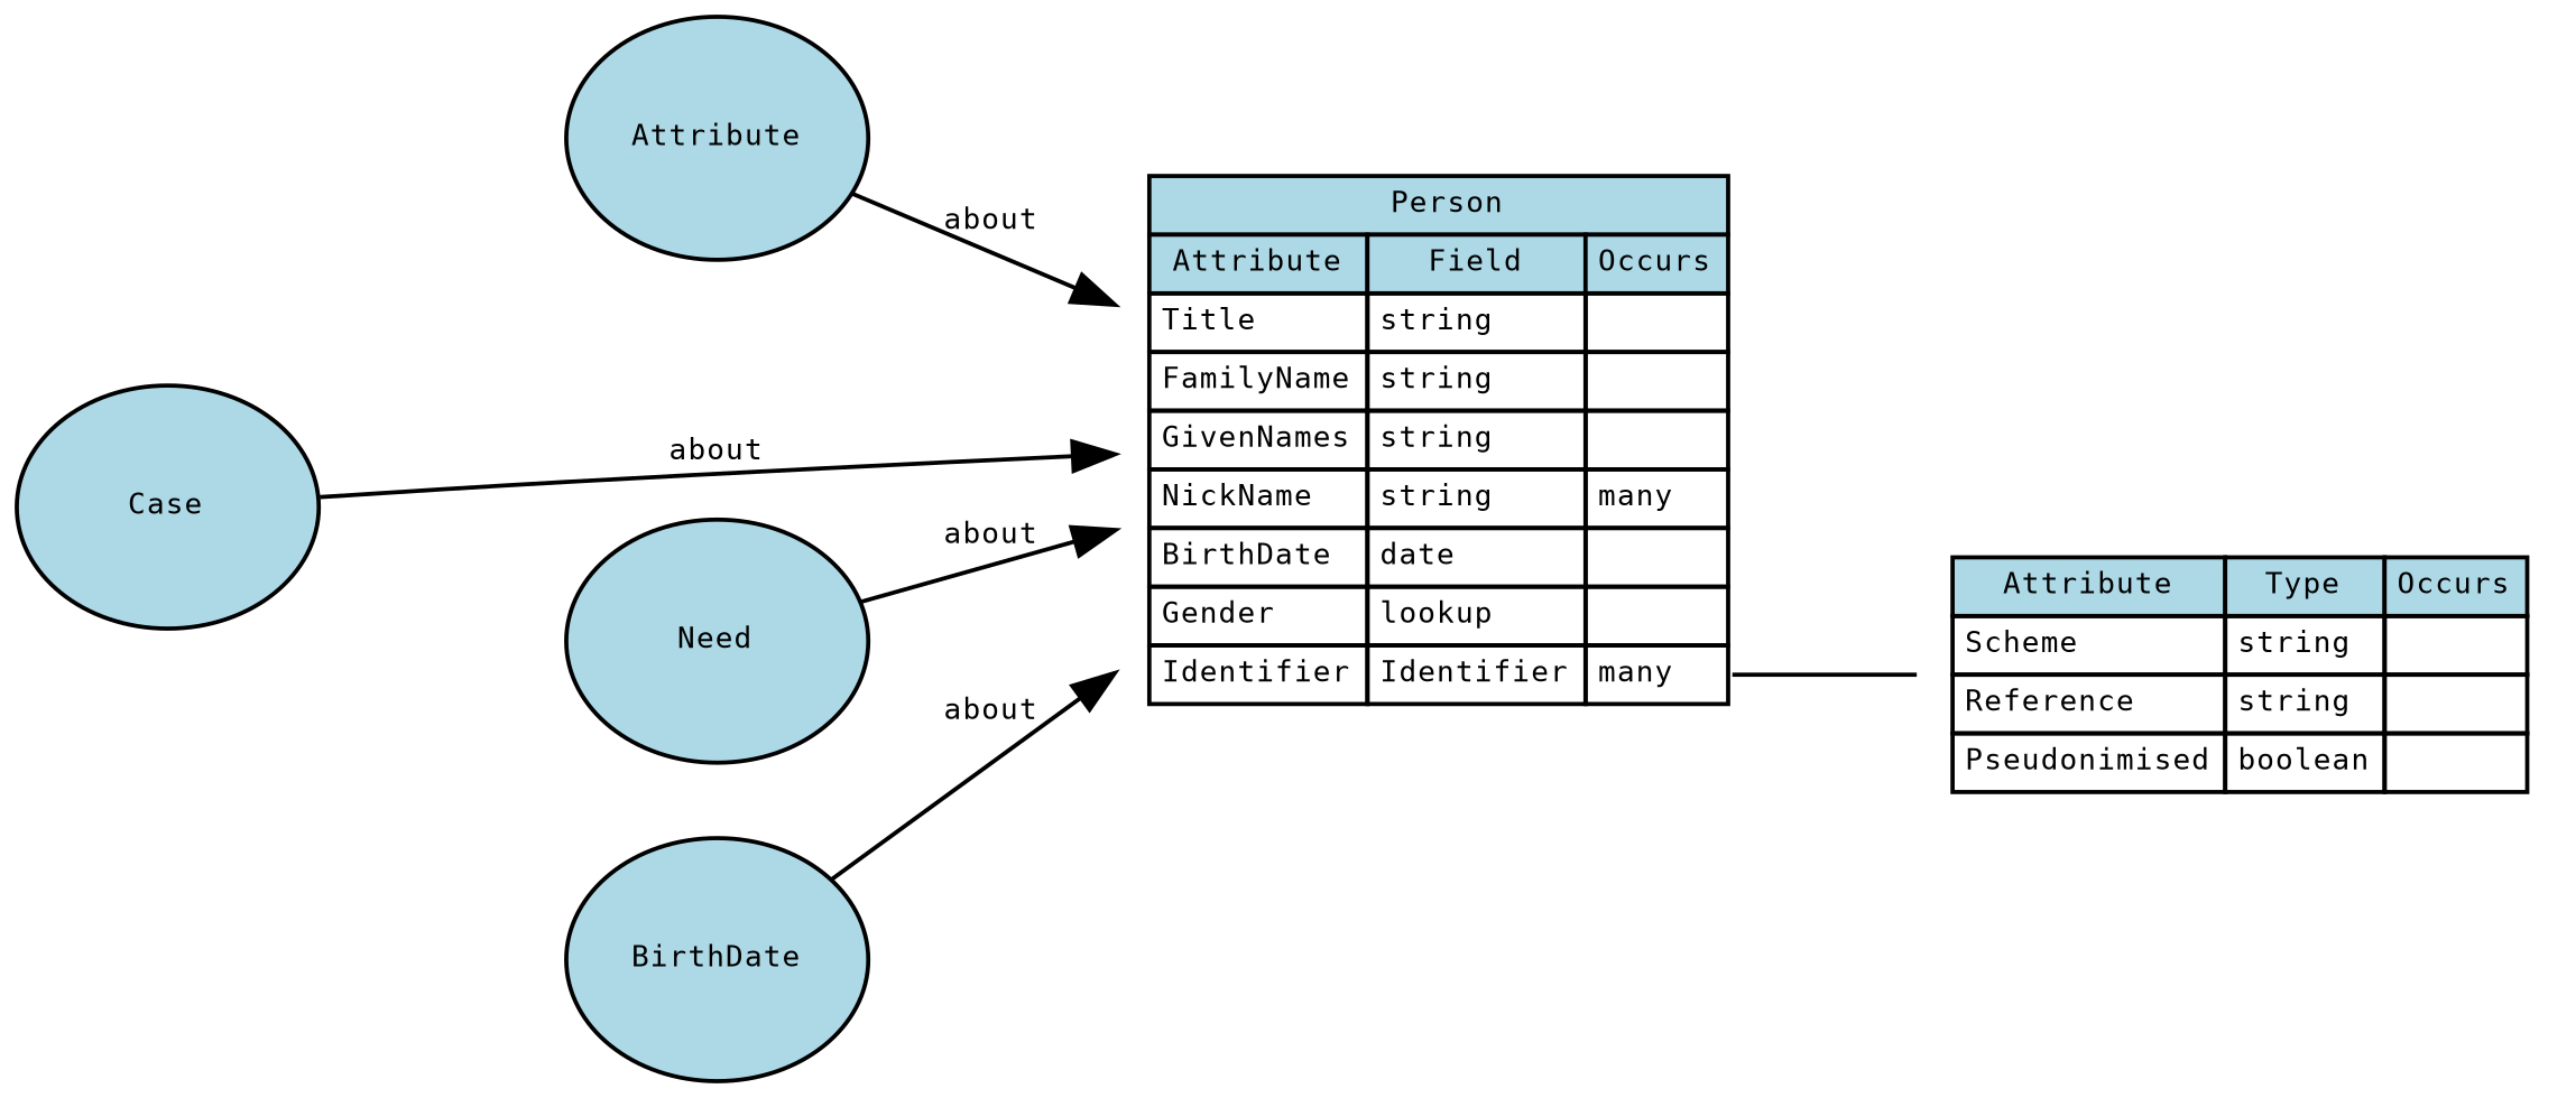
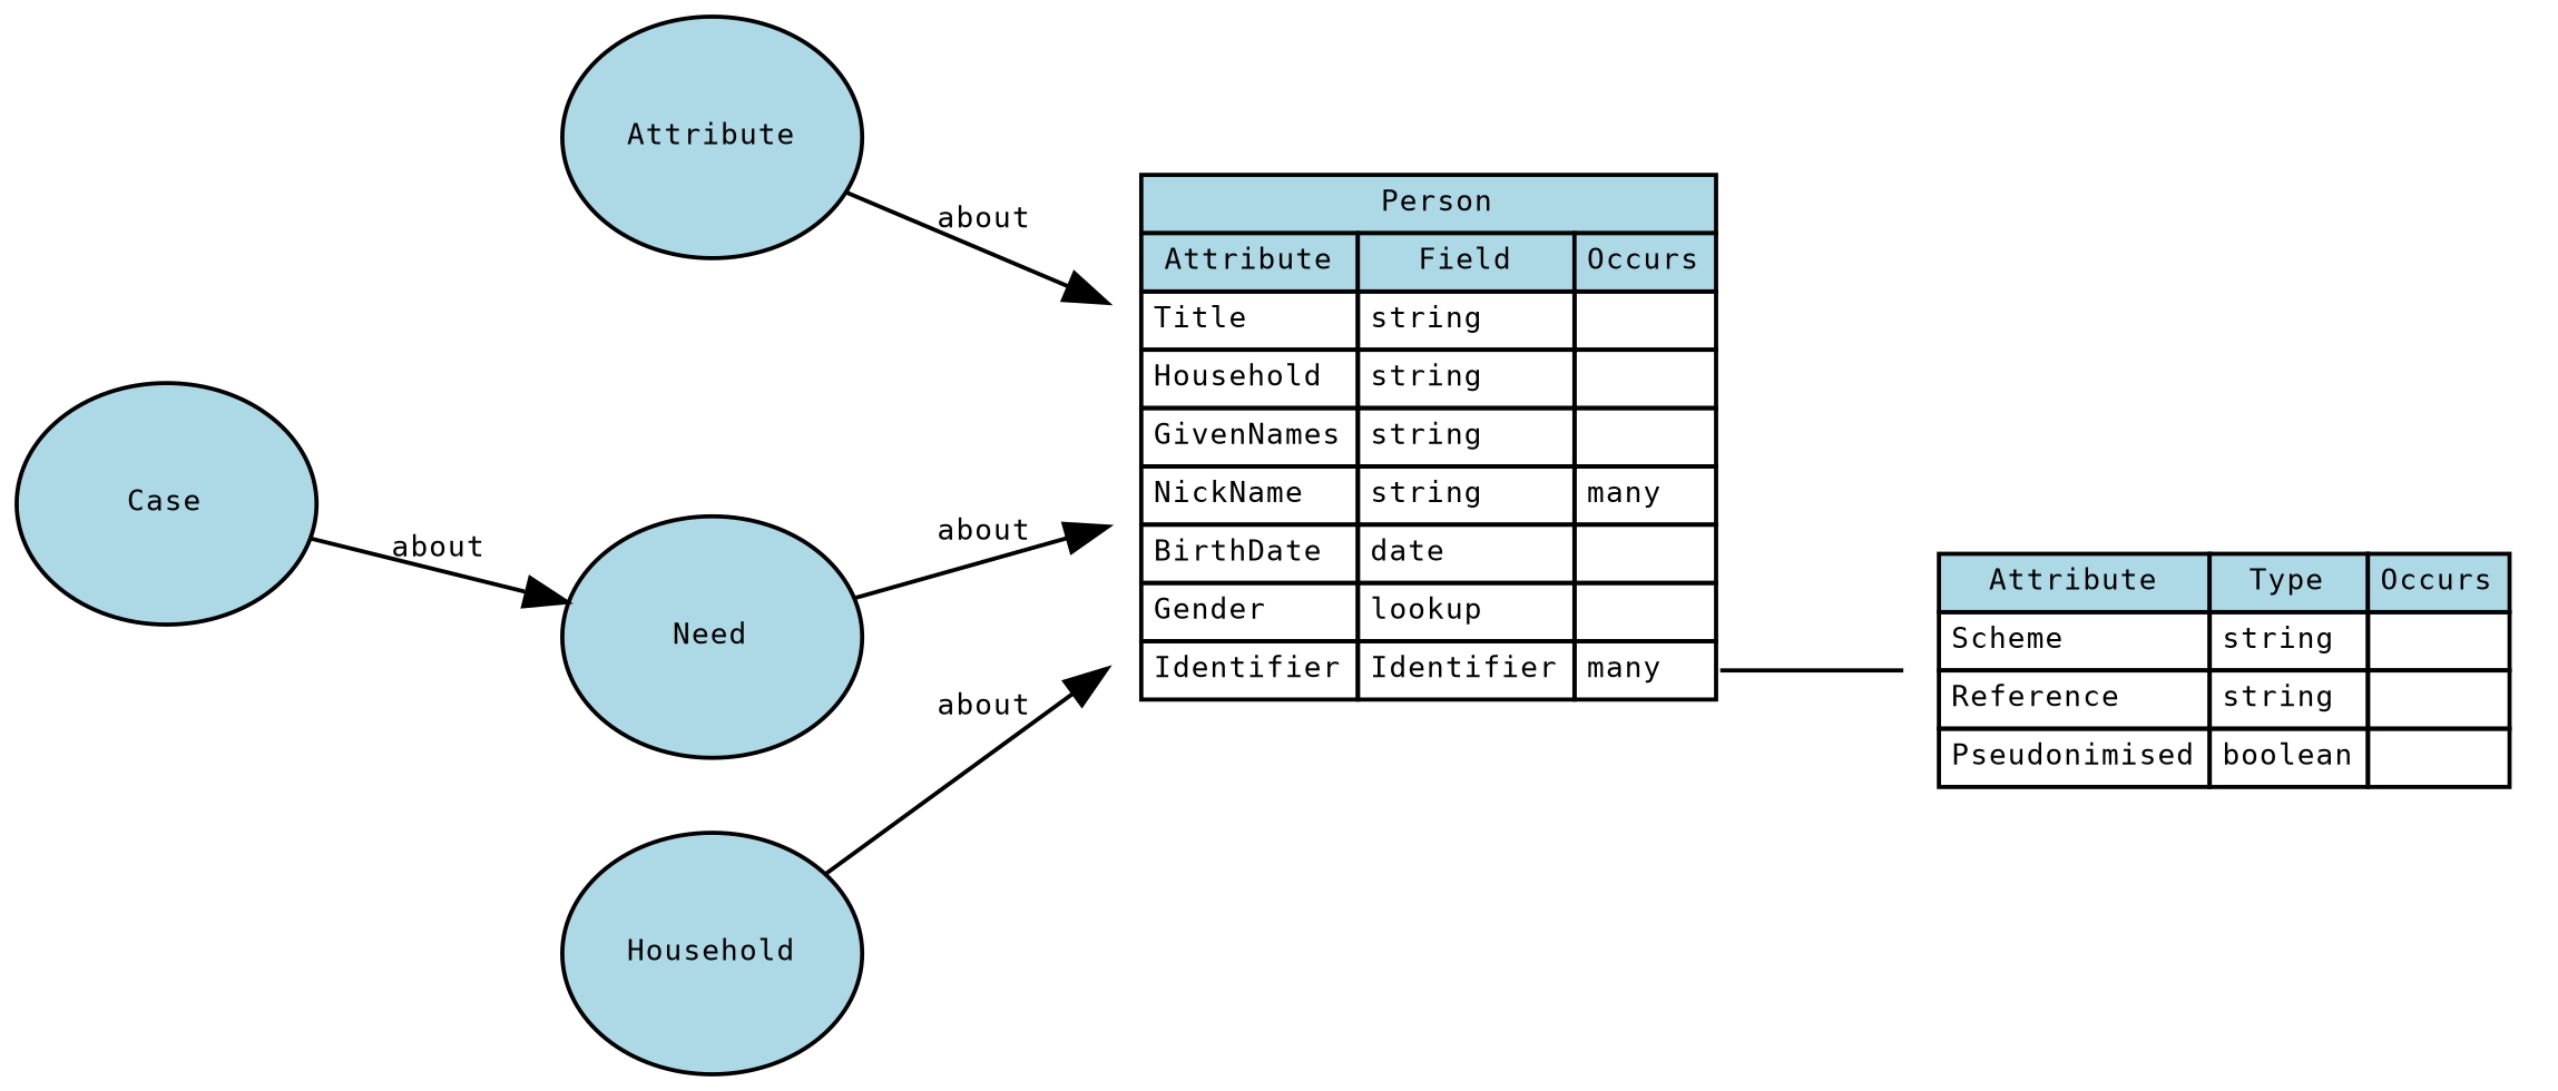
  digraph {
    fontname="DejaVu Sans Mono"
    rankdir=LR
    splines=true
    node [black=black color=black fillcolor=lightblue fontname="DejaVu Sans Mono" fontsize=7 fixedsize=true style=filled]
    edge [fontname="DejaVu Sans Mono" fontsize=7 labelfontname=Arial labelfontsize=7]
    n1 [label=<<table border='0' cellborder='1' cellspacing='0'><tr><td bgcolor='lightblue'>Attribute</td><td bgcolor='lightblue'>Type</td><td bgcolor='lightblue'>Occurs</td></tr><tr><td align='left' balign='left' valign='top'>Scheme</td><td align='left' balign='left' valign='top'>string</td><td align='left' balign='left' valign='top'></td></tr><tr><td align='left' balign='left' valign='top'>Reference</td><td align='left' balign='left' valign='top'>string</td><td align='left' balign='left' valign='top'></td></tr><tr><td align='left' balign='left' valign='top'>Pseudonimised</td><td align='left' balign='left' valign='top'>boolean</td><td align='left' balign='left' valign='top'></td></tr></table>> shape=plaintext fixedsize="" style=""]
-   n2 [label=<<table border='0' cellborder='1' cellspacing='0'><tr><td colspan='3' bgcolor='lightblue'> Person</td></tr><tr><td bgcolor='lightblue'>Attribute</td><td bgcolor='lightblue'>Field</td><td bgcolor='lightblue'>Occurs</td></tr><tr><td align='left' balign='left' valign='top'>Title</td><td align='left' balign='left' valign='top'>string</td><td align='left' balign='left' valign='top'></td></tr><tr><td align='left' balign='left' valign='top'>FamilyName</td><td align='left' balign='left' valign='top'>string</td><td align='left' balign='left' valign='top'></td></tr><tr><td align='left' balign='left' valign='top'>GivenNames</td><td align='left' balign='left' valign='top'>string</td><td align='left' balign='left' valign='top'></td></tr><tr><td align='left' balign='left' valign='top'>NickName</td><td align='left' balign='left' valign='top'>string</td><td align='left' balign='left' valign='top'>many</td></tr><tr><td align='left' balign='left' valign='top'>BirthDate</td><td align='left' balign='left' valign='top'>date</td><td align='left' balign='left' valign='top'></td></tr><tr><td align='left' balign='left' valign='top'>Gender</td><td align='left' balign='left' valign='top'>lookup</td><td align='left' balign='left' valign='top'></td></tr><tr><td align='left' balign='left' valign='top'>Identifier</td><td align='left' balign='left' valign='top'>Identifier</td><td align='left' balign='left' valign='top' port='30'>many</td></tr></table>> shape=plaintext fixedsize="" style=""]
+   n2 [label=<<table border='0' cellborder='1' cellspacing='0'><tr><td colspan='3' bgcolor='lightblue'> Person</td></tr><tr><td bgcolor='lightblue'>Attribute</td><td bgcolor='lightblue'>Field</td><td bgcolor='lightblue'>Occurs</td></tr><tr><td align='left' balign='left' valign='top'>Title</td><td align='left' balign='left' valign='top'>string</td><td align='left' balign='left' valign='top'></td></tr><tr><td align='left' balign='left' valign='top'>Household</td><td align='left' balign='left' valign='top'>string</td><td align='left' balign='left' valign='top'></td></tr><tr><td align='left' balign='left' valign='top'>GivenNames</td><td align='left' balign='left' valign='top'>string</td><td align='left' balign='left' valign='top'></td></tr><tr><td align='left' balign='left' valign='top'>NickName</td><td align='left' balign='left' valign='top'>string</td><td align='left' balign='left' valign='top'>many</td></tr><tr><td align='left' balign='left' valign='top'>BirthDate</td><td align='left' balign='left' valign='top'>date</td><td align='left' balign='left' valign='top'></td></tr><tr><td align='left' balign='left' valign='top'>Gender</td><td align='left' balign='left' valign='top'>lookup</td><td align='left' balign='left' valign='top'></td></tr><tr><td align='left' balign='left' valign='top'>Identifier</td><td align='left' balign='left' valign='top'>Identifier</td><td align='left' balign='left' valign='top' port='30'>many</td></tr></table>> shape=plaintext fixedsize="" style=""]
    n3 [height=0.8 label=Attribute width=1.0]
    n4 [height=0.8 label=Case width=1.0]
-   n5 [height=0.8 label=BirthDate width=1.0]
+   n5 [height=0.8 label=Household width=1.0]
    n6 [height=0.8 label=Need width=1.0]
    n2 -> n1 [dir=none tailport=30]
    n3 -> n2 [label=about]
-   n4 -> n2 [label=about]
+   n4 -> n6 [label=about]
    n5 -> n2 [label=about]
    n6 -> n2 [label=about]
  }
